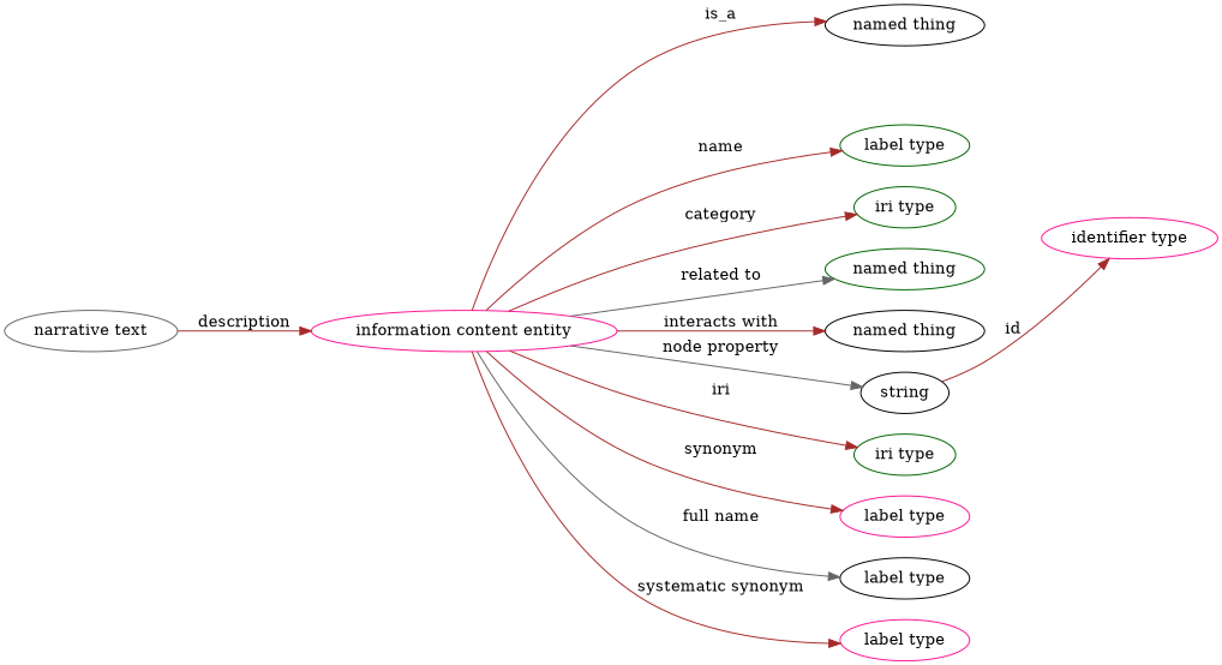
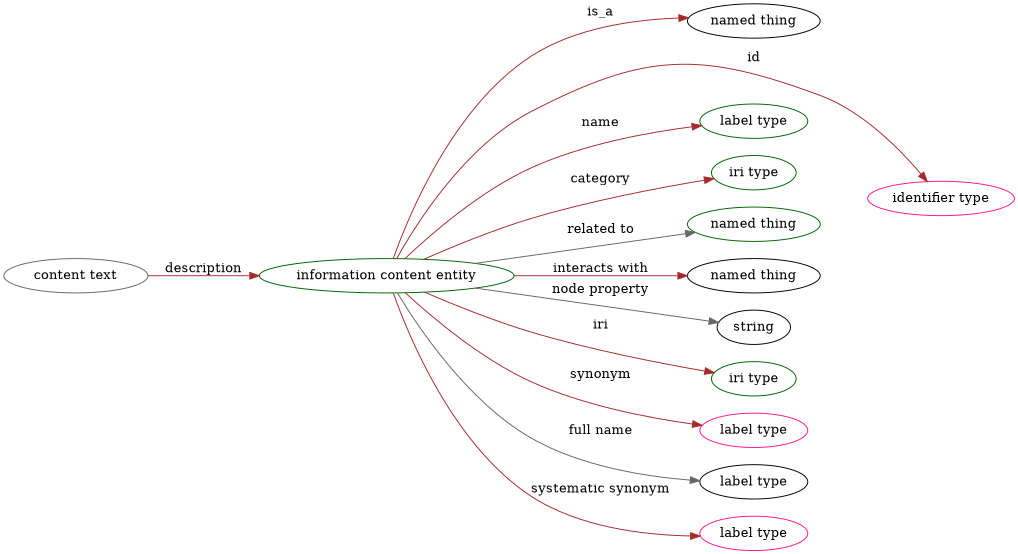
  digraph {
    rankdir=LR
    node [color=darkgreen]
    edge [color=brown style=solid]
-   n1 [color=deeppink height=0.5 label="information content entity" width=2.8458]
+   n1 [height=0.5 label="information content entity" width=2.8458]
    "named thing" [color=black height=0.5 width=1.5019]
    n3 [color=deeppink height=0.5 label="identifier type" width=1.652]
    n4 [height=0.5 label="label type" width=1.2425]
    n5 [height=0.5 label="iri type" width=0.9834]
    n6 [height=0.5 label="named thing" width=1.5019]
    n7 [color=black height=0.5 label="named thing" width=1.5019]
    n8 [color=black height=0.5 label=string width=0.8403]
    n9 [height=0.5 label="iri type" width=0.9834]
    n10 [color=deeppink height=0.5 label="label type" width=1.2425]
    n11 [color=black height=0.5 label="label type" width=1.2425]
    n12 [color=deeppink height=0.5 label="label type" width=1.2425]
-   n13 [color=gray40 height=0.5 label="narrative text" width=1.5834]
+   n13 [color=gray40 height=0.5 label="content text" width=1.5834]
    n1 -> "named thing" [label=is_a style=""]
-   n8 -> n3 [label=id]
+   n1 -> n3 [label=id]
    n1 -> n4 [label=name]
    n1 -> n5 [label=category]
    n1 -> n6 [color=gray40 label="related to"]
    n1 -> n7 [label="interacts with"]
    n1 -> n8 [color=gray40 label="node property"]
    n1 -> n9 [label=iri]
    n1 -> n10 [label=synonym]
    n1 -> n11 [color=gray40 label="full name"]
    n1 -> n12 [label="systematic synonym"]
    n13 -> n1 [label=description]
  }
